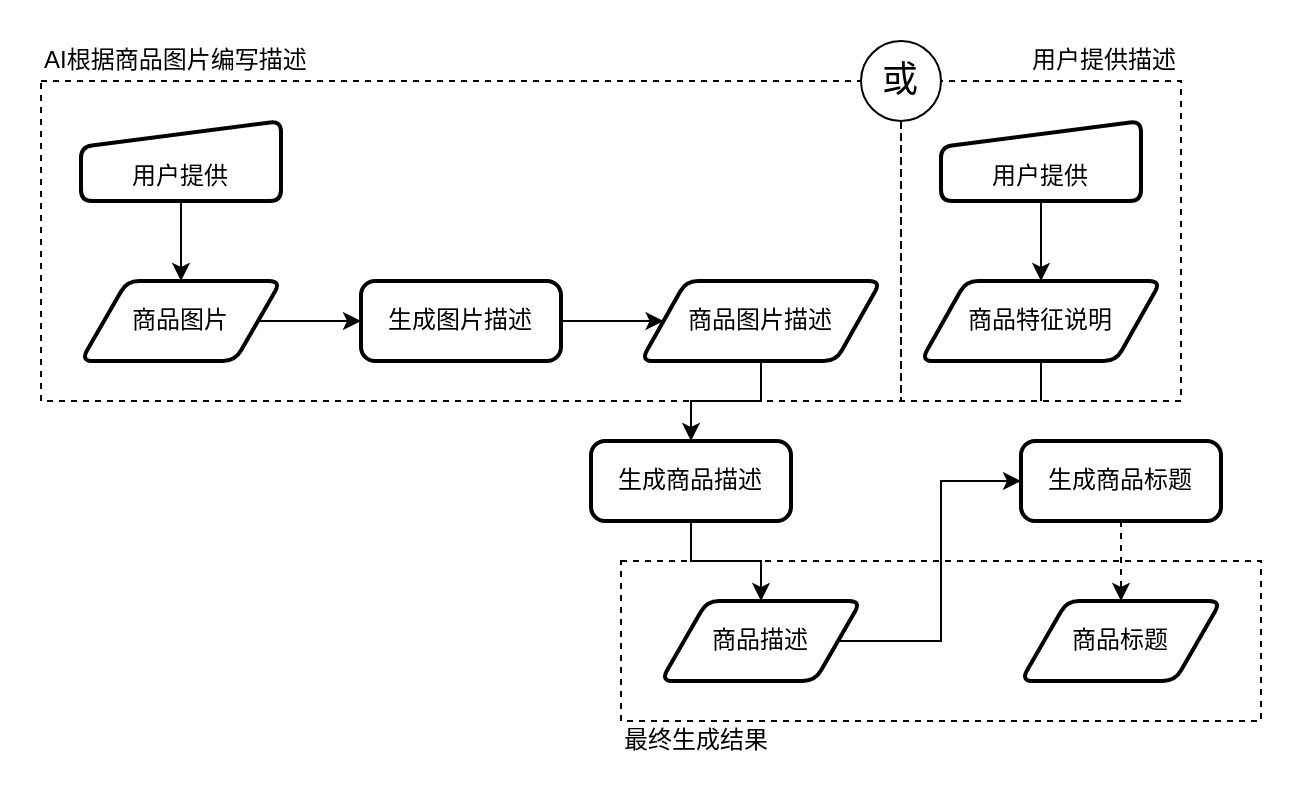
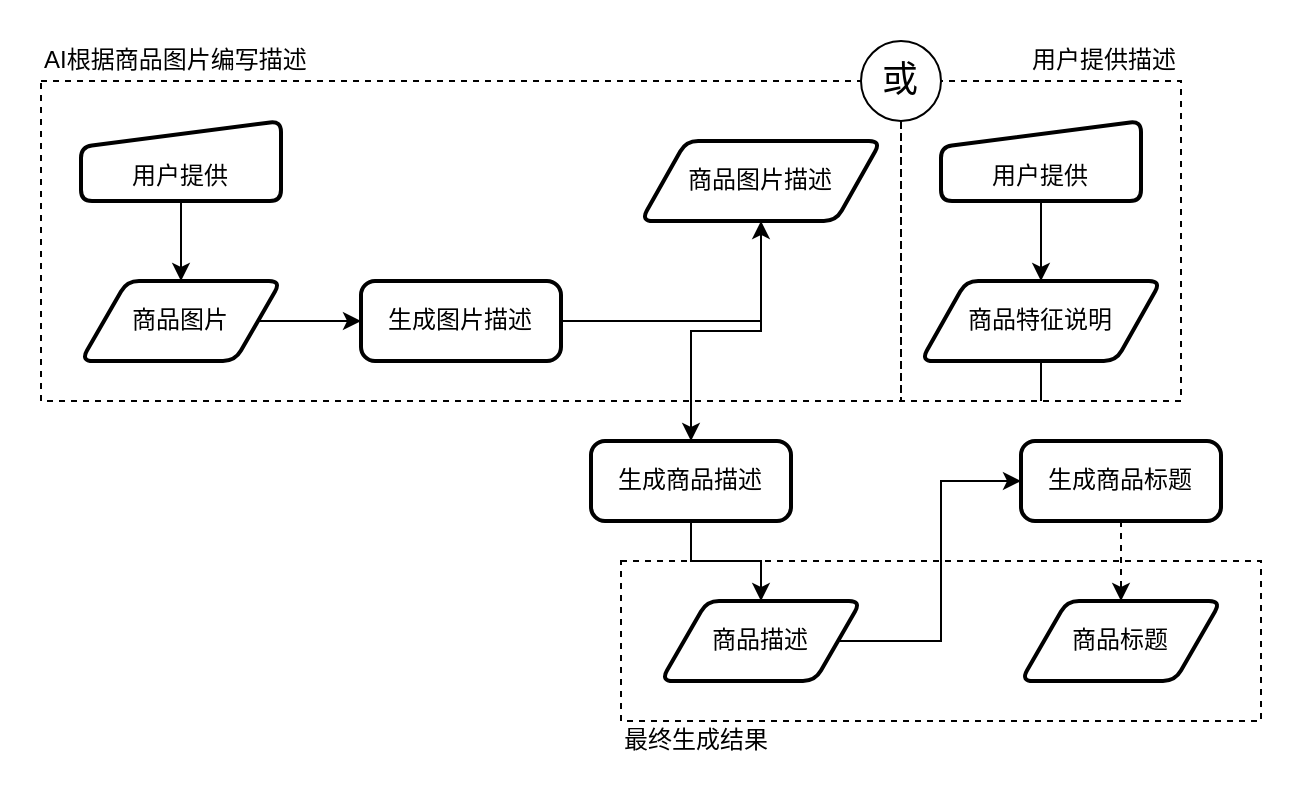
  <mxCell id="0" />
  <mxCell id="1" parent="0" />
  <mxCell id="2" value="" style="rounded=0;whiteSpace=wrap;html=1;fillColor=none;dashed=1;" vertex="1" parent="1"><mxGeometry x="310" y="280" width="320" height="80" as="geometry" /></mxCell>
  <mxCell id="3" value="" style="rounded=0;whiteSpace=wrap;html=1;fontColor=default;fillColor=none;dashed=1;" vertex="1" parent="1"><mxGeometry x="450" y="40" width="140" height="160" as="geometry" /></mxCell>
  <mxCell id="4" value="" style="rounded=0;whiteSpace=wrap;html=1;fillColor=none;dashed=1;" vertex="1" parent="1"><mxGeometry x="20" y="40" width="430" height="160" as="geometry" /></mxCell>
  <mxCell id="5" value="" style="edgeStyle=orthogonalEdgeStyle;rounded=0;orthogonalLoop=1;jettySize=auto;html=1;" edge="1" parent="1" source="6" target="10"><mxGeometry relative="1" as="geometry" /></mxCell>
  <mxCell id="6" value="生成图片描述" style="rounded=1;whiteSpace=wrap;html=1;absoluteArcSize=1;arcSize=14;strokeWidth=2;" vertex="1" parent="1"><mxGeometry x="180" y="140" width="100" height="40" as="geometry" /></mxCell>
  <mxCell id="7" value="" style="edgeStyle=orthogonalEdgeStyle;rounded=0;orthogonalLoop=1;jettySize=auto;html=1;" edge="1" parent="1" source="8" target="6"><mxGeometry relative="1" as="geometry" /></mxCell>
  <mxCell id="8" value="商品图片" style="shape=parallelogram;html=1;strokeWidth=2;perimeter=parallelogramPerimeter;whiteSpace=wrap;rounded=1;arcSize=12;size=0.23;" vertex="1" parent="1"><mxGeometry x="40" y="140" width="100" height="40" as="geometry" /></mxCell>
  <mxCell id="9" value="" style="edgeStyle=orthogonalEdgeStyle;rounded=0;orthogonalLoop=1;jettySize=auto;html=1;" edge="1" parent="1" source="10" target="12"><mxGeometry relative="1" as="geometry" /></mxCell>
- <mxCell id="10" value="商品图片描述" style="shape=parallelogram;html=1;strokeWidth=2;perimeter=parallelogramPerimeter;whiteSpace=wrap;rounded=1;arcSize=12;size=0.188;" vertex="1" parent="1"><mxGeometry x="320" y="140" width="120" height="40" as="geometry" /></mxCell>
+ <mxCell id="10" value="商品图片描述" style="shape=parallelogram;html=1;strokeWidth=2;perimeter=parallelogramPerimeter;whiteSpace=wrap;rounded=1;arcSize=12;size=0.188;" vertex="1" parent="1"><mxGeometry x="320" y="70" width="120" height="40" as="geometry" /></mxCell>
  <mxCell id="11" value="" style="edgeStyle=orthogonalEdgeStyle;rounded=0;orthogonalLoop=1;jettySize=auto;html=1;" edge="1" parent="1" source="12" target="14"><mxGeometry relative="1" as="geometry" /></mxCell>
  <mxCell id="12" value="生成商品描述" style="rounded=1;whiteSpace=wrap;html=1;absoluteArcSize=1;arcSize=14;strokeWidth=2;" vertex="1" parent="1"><mxGeometry x="295" y="220" width="100" height="40" as="geometry" /></mxCell>
  <mxCell id="13" value="" style="edgeStyle=orthogonalEdgeStyle;rounded=0;orthogonalLoop=1;jettySize=auto;html=1;" edge="1" parent="1" source="14" target="16"><mxGeometry relative="1" as="geometry"><Array as="points"><mxPoint x="470" y="320" /><mxPoint x="470" y="240" /></Array></mxGeometry></mxCell>
  <mxCell id="14" value="商品描述" style="shape=parallelogram;html=1;strokeWidth=2;perimeter=parallelogramPerimeter;whiteSpace=wrap;rounded=1;arcSize=12;size=0.23;" vertex="1" parent="1"><mxGeometry x="330" y="300" width="100" height="40" as="geometry" /></mxCell>
  <mxCell id="15" value="" style="edgeStyle=orthogonalEdgeStyle;rounded=0;orthogonalLoop=1;jettySize=auto;html=1;dashed=1;" edge="1" parent="1" source="16" target="17"><mxGeometry relative="1" as="geometry" /></mxCell>
  <mxCell id="16" value="生成商品标题" style="rounded=1;whiteSpace=wrap;html=1;absoluteArcSize=1;arcSize=14;strokeWidth=2;" vertex="1" parent="1"><mxGeometry x="510" y="220" width="100" height="40" as="geometry" /></mxCell>
  <mxCell id="17" value="商品标题" style="shape=parallelogram;html=1;strokeWidth=2;perimeter=parallelogramPerimeter;whiteSpace=wrap;rounded=1;arcSize=12;size=0.23;" vertex="1" parent="1"><mxGeometry x="510" y="300" width="100" height="40" as="geometry" /></mxCell>
  <mxCell id="18" value="或" style="ellipse;whiteSpace=wrap;html=1;aspect=fixed;fontSize=18;verticalAlign=middle;" vertex="1" parent="1"><mxGeometry x="430" y="20" width="40" height="40" as="geometry" /></mxCell>
  <mxCell id="19" value="商品特征说明" style="shape=parallelogram;html=1;strokeWidth=2;perimeter=parallelogramPerimeter;whiteSpace=wrap;rounded=1;arcSize=12;size=0.188;" vertex="1" parent="1"><mxGeometry x="460" y="140" width="120" height="40" as="geometry" /></mxCell>
  <mxCell id="20" value="" style="edgeStyle=orthogonalEdgeStyle;rounded=0;orthogonalLoop=1;jettySize=auto;html=1;" edge="1" parent="1" source="21" target="8"><mxGeometry relative="1" as="geometry" /></mxCell>
  <mxCell id="21" value="&lt;div&gt;&lt;br&gt;&lt;/div&gt;用户提供" style="html=1;strokeWidth=2;shape=manualInput;whiteSpace=wrap;rounded=1;size=13;arcSize=11;" vertex="1" parent="1"><mxGeometry x="40" y="60" width="100" height="40" as="geometry" /></mxCell>
  <mxCell id="22" value="" style="edgeStyle=orthogonalEdgeStyle;rounded=0;orthogonalLoop=1;jettySize=auto;html=1;" edge="1" parent="1" source="23" target="19"><mxGeometry relative="1" as="geometry" /></mxCell>
  <mxCell id="23" value="&lt;div&gt;&lt;br&gt;&lt;/div&gt;用户提供" style="html=1;strokeWidth=2;shape=manualInput;whiteSpace=wrap;rounded=1;size=13;arcSize=11;" vertex="1" parent="1"><mxGeometry x="470" y="60" width="100" height="40" as="geometry" /></mxCell>
  <mxCell id="24" value="" style="endArrow=none;html=1;rounded=0;entryX=0.5;entryY=1;entryDx=0;entryDy=0;exitX=0.5;exitY=1;exitDx=0;exitDy=0;" edge="1" parent="1" source="19" target="3"><mxGeometry width="50" height="50" relative="1" as="geometry"><mxPoint x="680" y="190" as="sourcePoint" /><mxPoint x="730" y="140" as="targetPoint" /></mxGeometry></mxCell>
  <mxCell id="25" value="AI根据商品图片编写描述" style="text;html=1;align=left;verticalAlign=middle;whiteSpace=wrap;rounded=0;" vertex="1" parent="1"><mxGeometry x="20" y="20" width="140" height="20" as="geometry" /></mxCell>
  <mxCell id="26" value="用户提供描述" style="text;html=1;align=right;verticalAlign=middle;whiteSpace=wrap;rounded=0;" vertex="1" parent="1"><mxGeometry x="500" y="20" width="90" height="20" as="geometry" /></mxCell>
  <mxCell id="27" value="最终生成结果" style="text;html=1;align=left;verticalAlign=middle;whiteSpace=wrap;rounded=0;" vertex="1" parent="1"><mxGeometry x="310" y="360" width="90" height="20" as="geometry" /></mxCell>
